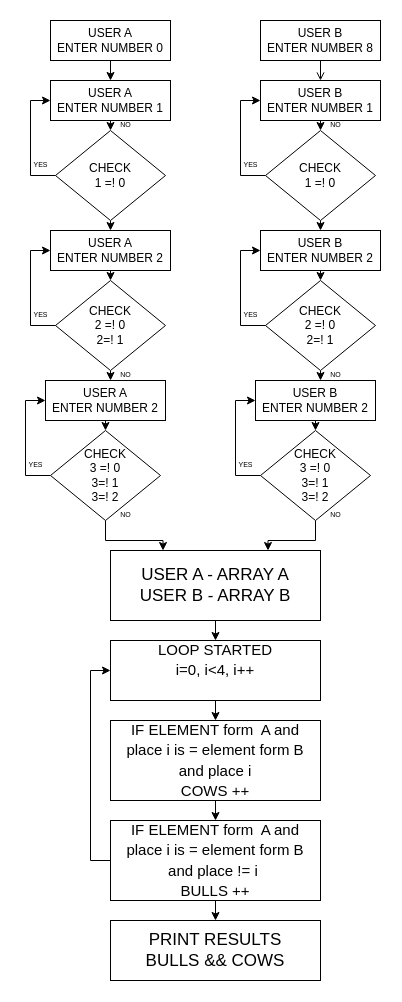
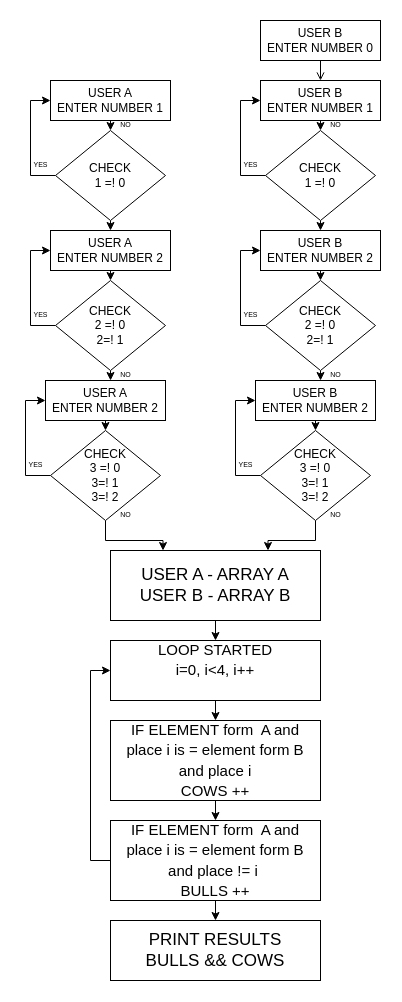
  <mxCell id="0" />
  <mxCell id="1" parent="0" />
- <mxCell id="2" style="edgeStyle=orthogonalEdgeStyle;rounded=0;orthogonalLoop=1;jettySize=auto;html=1;exitX=0.5;exitY=1;exitDx=0;exitDy=0;entryX=0.5;entryY=0;entryDx=0;entryDy=0;" edge="1" parent="1" source="3" target="5"><mxGeometry relative="1" as="geometry" /></mxCell>
- <mxCell id="3" value="USER A&lt;br&gt;ENTER NUMBER 0" style="rounded=0;whiteSpace=wrap;html=1;" vertex="1" parent="1"><mxGeometry x="50" y="20" width="120" height="40" as="geometry" /></mxCell>
  <mxCell id="4" style="edgeStyle=orthogonalEdgeStyle;rounded=0;orthogonalLoop=1;jettySize=auto;html=1;exitX=0.5;exitY=1;exitDx=0;exitDy=0;entryX=0.5;entryY=0;entryDx=0;entryDy=0;" edge="1" parent="1" source="5" target="8"><mxGeometry relative="1" as="geometry" /></mxCell>
  <mxCell id="5" value="USER A&lt;br&gt;ENTER NUMBER 1" style="rounded=0;whiteSpace=wrap;html=1;" vertex="1" parent="1"><mxGeometry x="50" y="80" width="120" height="40" as="geometry" /></mxCell>
  <mxCell id="6" style="edgeStyle=orthogonalEdgeStyle;rounded=0;orthogonalLoop=1;jettySize=auto;html=1;exitX=0;exitY=0.5;exitDx=0;exitDy=0;entryX=0;entryY=0.5;entryDx=0;entryDy=0;" edge="1" parent="1" source="8" target="5"><mxGeometry relative="1" as="geometry" /></mxCell>
  <mxCell id="7" style="edgeStyle=orthogonalEdgeStyle;rounded=0;orthogonalLoop=1;jettySize=auto;html=1;exitX=0.5;exitY=1;exitDx=0;exitDy=0;entryX=0.5;entryY=0;entryDx=0;entryDy=0;" edge="1" parent="1" source="8" target="10"><mxGeometry relative="1" as="geometry" /></mxCell>
  <mxCell id="8" value="CHECK&lt;br&gt;1 =! 0" style="rhombus;whiteSpace=wrap;html=1;" vertex="1" parent="1"><mxGeometry x="55" y="130" width="110" height="90" as="geometry" /></mxCell>
  <mxCell id="9" style="edgeStyle=orthogonalEdgeStyle;rounded=0;orthogonalLoop=1;jettySize=auto;html=1;exitX=0.5;exitY=1;exitDx=0;exitDy=0;entryX=0.5;entryY=0;entryDx=0;entryDy=0;" edge="1" parent="1" source="10" target="13"><mxGeometry relative="1" as="geometry" /></mxCell>
  <mxCell id="10" value="USER A&lt;br&gt;ENTER NUMBER 2" style="rounded=0;whiteSpace=wrap;html=1;" vertex="1" parent="1"><mxGeometry x="50" y="230" width="120" height="40" as="geometry" /></mxCell>
  <mxCell id="11" style="edgeStyle=orthogonalEdgeStyle;rounded=0;orthogonalLoop=1;jettySize=auto;html=1;exitX=0;exitY=0.5;exitDx=0;exitDy=0;entryX=0;entryY=0.5;entryDx=0;entryDy=0;" edge="1" parent="1" source="13" target="10"><mxGeometry relative="1" as="geometry" /></mxCell>
  <mxCell id="12" style="edgeStyle=orthogonalEdgeStyle;rounded=0;orthogonalLoop=1;jettySize=auto;html=1;exitX=0.5;exitY=1;exitDx=0;exitDy=0;entryX=0.542;entryY=0;entryDx=0;entryDy=0;entryPerimeter=0;" edge="1" parent="1" source="13" target="15"><mxGeometry relative="1" as="geometry" /></mxCell>
  <mxCell id="13" value="CHECK&lt;br&gt;2 =! 0&lt;br&gt;2=! 1" style="rhombus;whiteSpace=wrap;html=1;" vertex="1" parent="1"><mxGeometry x="55" y="280" width="110" height="90" as="geometry" /></mxCell>
  <mxCell id="14" style="edgeStyle=orthogonalEdgeStyle;rounded=0;orthogonalLoop=1;jettySize=auto;html=1;exitX=0.5;exitY=1;exitDx=0;exitDy=0;entryX=0.5;entryY=0;entryDx=0;entryDy=0;" edge="1" parent="1" source="15" target="18"><mxGeometry relative="1" as="geometry" /></mxCell>
  <mxCell id="15" value="USER A&lt;br&gt;ENTER NUMBER 2" style="rounded=0;whiteSpace=wrap;html=1;" vertex="1" parent="1"><mxGeometry x="45" y="380" width="120" height="40" as="geometry" /></mxCell>
  <mxCell id="16" style="edgeStyle=orthogonalEdgeStyle;rounded=0;orthogonalLoop=1;jettySize=auto;html=1;exitX=0;exitY=0.5;exitDx=0;exitDy=0;entryX=0;entryY=0.5;entryDx=0;entryDy=0;" edge="1" parent="1" source="18" target="15"><mxGeometry relative="1" as="geometry" /></mxCell>
  <mxCell id="17" style="edgeStyle=orthogonalEdgeStyle;rounded=0;orthogonalLoop=1;jettySize=auto;html=1;exitX=0.5;exitY=1;exitDx=0;exitDy=0;entryX=0.25;entryY=0;entryDx=0;entryDy=0;fontSize=17;" edge="1" parent="1" source="18" target="49"><mxGeometry relative="1" as="geometry" /></mxCell>
  <mxCell id="18" value="CHECK&lt;br&gt;3 =! 0&lt;br&gt;3=! 1&lt;br&gt;3=! 2" style="rhombus;whiteSpace=wrap;html=1;" vertex="1" parent="1"><mxGeometry x="50" y="430" width="110" height="90" as="geometry" /></mxCell>
  <mxCell id="19" value="YES" style="text;html=1;align=center;verticalAlign=middle;resizable=0;points=[];autosize=1;fontSize=7;" vertex="1" parent="1"><mxGeometry x="25" y="160" width="30" height="10" as="geometry" /></mxCell>
  <mxCell id="20" value="YES" style="text;html=1;align=center;verticalAlign=middle;resizable=0;points=[];autosize=1;fontSize=7;" vertex="1" parent="1"><mxGeometry x="25" y="310" width="30" height="10" as="geometry" /></mxCell>
  <mxCell id="21" value="YES" style="text;html=1;align=center;verticalAlign=middle;resizable=0;points=[];autosize=1;fontSize=7;" vertex="1" parent="1"><mxGeometry x="20" y="460" width="30" height="10" as="geometry" /></mxCell>
  <mxCell id="22" value="NO" style="text;html=1;align=center;verticalAlign=middle;resizable=0;points=[];autosize=1;fontSize=7;" vertex="1" parent="1"><mxGeometry x="110" y="120" width="30" height="10" as="geometry" /></mxCell>
  <mxCell id="23" value="NO" style="text;html=1;align=center;verticalAlign=middle;resizable=0;points=[];autosize=1;fontSize=7;" vertex="1" parent="1"><mxGeometry x="110" y="370" width="30" height="10" as="geometry" /></mxCell>
  <mxCell id="24" value="NO" style="text;html=1;align=center;verticalAlign=middle;resizable=0;points=[];autosize=1;fontSize=7;" vertex="1" parent="1"><mxGeometry x="110" y="510" width="30" height="10" as="geometry" /></mxCell>
  <mxCell id="25" style="edgeStyle=orthogonalEdgeStyle;rounded=0;orthogonalLoop=1;jettySize=auto;html=1;exitX=0.5;exitY=1;exitDx=0;exitDy=0;entryX=0.5;entryY=0;entryDx=0;entryDy=0;endArrow=open;" edge="1" parent="1" source="26" target="28"><mxGeometry relative="1" as="geometry" /></mxCell>
- <mxCell id="26" value="USER B&lt;br&gt;ENTER NUMBER 8" style="rounded=0;whiteSpace=wrap;html=1;" vertex="1" parent="1"><mxGeometry x="260" y="20" width="120" height="40" as="geometry" /></mxCell>
+ <mxCell id="26" value="USER B&lt;br&gt;ENTER NUMBER 0" style="rounded=0;whiteSpace=wrap;html=1;" vertex="1" parent="1"><mxGeometry x="260" y="20" width="120" height="40" as="geometry" /></mxCell>
  <mxCell id="27" style="edgeStyle=orthogonalEdgeStyle;rounded=0;orthogonalLoop=1;jettySize=auto;html=1;exitX=0.5;exitY=1;exitDx=0;exitDy=0;entryX=0.5;entryY=0;entryDx=0;entryDy=0;" edge="1" parent="1" source="28" target="31"><mxGeometry relative="1" as="geometry" /></mxCell>
  <mxCell id="28" value="USER B&lt;br&gt;ENTER NUMBER 1" style="rounded=0;whiteSpace=wrap;html=1;" vertex="1" parent="1"><mxGeometry x="260" y="80" width="120" height="40" as="geometry" /></mxCell>
  <mxCell id="29" style="edgeStyle=orthogonalEdgeStyle;rounded=0;orthogonalLoop=1;jettySize=auto;html=1;exitX=0;exitY=0.5;exitDx=0;exitDy=0;entryX=0;entryY=0.5;entryDx=0;entryDy=0;" edge="1" parent="1" source="31" target="28"><mxGeometry relative="1" as="geometry" /></mxCell>
  <mxCell id="30" style="edgeStyle=orthogonalEdgeStyle;rounded=0;orthogonalLoop=1;jettySize=auto;html=1;exitX=0.5;exitY=1;exitDx=0;exitDy=0;entryX=0.5;entryY=0;entryDx=0;entryDy=0;" edge="1" parent="1" source="31" target="33"><mxGeometry relative="1" as="geometry" /></mxCell>
  <mxCell id="31" value="CHECK&lt;br&gt;1 =! 0" style="rhombus;whiteSpace=wrap;html=1;" vertex="1" parent="1"><mxGeometry x="265" y="130" width="110" height="90" as="geometry" /></mxCell>
  <mxCell id="32" style="edgeStyle=orthogonalEdgeStyle;rounded=0;orthogonalLoop=1;jettySize=auto;html=1;exitX=0.5;exitY=1;exitDx=0;exitDy=0;entryX=0.5;entryY=0;entryDx=0;entryDy=0;" edge="1" parent="1" source="33" target="36"><mxGeometry relative="1" as="geometry" /></mxCell>
  <mxCell id="33" value="USER B&lt;br&gt;ENTER NUMBER 2" style="rounded=0;whiteSpace=wrap;html=1;" vertex="1" parent="1"><mxGeometry x="260" y="230" width="120" height="40" as="geometry" /></mxCell>
  <mxCell id="34" style="edgeStyle=orthogonalEdgeStyle;rounded=0;orthogonalLoop=1;jettySize=auto;html=1;exitX=0;exitY=0.5;exitDx=0;exitDy=0;entryX=0;entryY=0.5;entryDx=0;entryDy=0;" edge="1" parent="1" source="36" target="33"><mxGeometry relative="1" as="geometry" /></mxCell>
  <mxCell id="35" style="edgeStyle=orthogonalEdgeStyle;rounded=0;orthogonalLoop=1;jettySize=auto;html=1;exitX=0.5;exitY=1;exitDx=0;exitDy=0;entryX=0.542;entryY=0;entryDx=0;entryDy=0;entryPerimeter=0;" edge="1" parent="1" source="36" target="38"><mxGeometry relative="1" as="geometry" /></mxCell>
  <mxCell id="36" value="CHECK&lt;br&gt;2 =! 0&lt;br&gt;2=! 1" style="rhombus;whiteSpace=wrap;html=1;" vertex="1" parent="1"><mxGeometry x="265" y="280" width="110" height="90" as="geometry" /></mxCell>
  <mxCell id="37" style="edgeStyle=orthogonalEdgeStyle;rounded=0;orthogonalLoop=1;jettySize=auto;html=1;exitX=0.5;exitY=1;exitDx=0;exitDy=0;entryX=0.5;entryY=0;entryDx=0;entryDy=0;" edge="1" parent="1" source="38" target="41"><mxGeometry relative="1" as="geometry" /></mxCell>
  <mxCell id="38" value="USER B&lt;br&gt;ENTER NUMBER 2" style="rounded=0;whiteSpace=wrap;html=1;" vertex="1" parent="1"><mxGeometry x="255" y="380" width="120" height="40" as="geometry" /></mxCell>
  <mxCell id="39" style="edgeStyle=orthogonalEdgeStyle;rounded=0;orthogonalLoop=1;jettySize=auto;html=1;exitX=0;exitY=0.5;exitDx=0;exitDy=0;entryX=0;entryY=0.5;entryDx=0;entryDy=0;" edge="1" parent="1" source="41" target="38"><mxGeometry relative="1" as="geometry" /></mxCell>
  <mxCell id="40" style="edgeStyle=orthogonalEdgeStyle;rounded=0;orthogonalLoop=1;jettySize=auto;html=1;exitX=0.5;exitY=1;exitDx=0;exitDy=0;entryX=0.75;entryY=0;entryDx=0;entryDy=0;fontSize=17;" edge="1" parent="1" source="41" target="49"><mxGeometry relative="1" as="geometry" /></mxCell>
  <mxCell id="41" value="CHECK&lt;br&gt;3 =! 0&lt;br&gt;3=! 1&lt;br&gt;3=! 2" style="rhombus;whiteSpace=wrap;html=1;" vertex="1" parent="1"><mxGeometry x="260" y="430" width="110" height="90" as="geometry" /></mxCell>
  <mxCell id="42" value="YES" style="text;html=1;align=center;verticalAlign=middle;resizable=0;points=[];autosize=1;fontSize=7;" vertex="1" parent="1"><mxGeometry x="235" y="160" width="30" height="10" as="geometry" /></mxCell>
  <mxCell id="43" value="YES" style="text;html=1;align=center;verticalAlign=middle;resizable=0;points=[];autosize=1;fontSize=7;" vertex="1" parent="1"><mxGeometry x="235" y="310" width="30" height="10" as="geometry" /></mxCell>
  <mxCell id="44" value="YES" style="text;html=1;align=center;verticalAlign=middle;resizable=0;points=[];autosize=1;fontSize=7;" vertex="1" parent="1"><mxGeometry x="230" y="460" width="30" height="10" as="geometry" /></mxCell>
  <mxCell id="45" value="NO" style="text;html=1;align=center;verticalAlign=middle;resizable=0;points=[];autosize=1;fontSize=7;" vertex="1" parent="1"><mxGeometry x="320" y="120" width="30" height="10" as="geometry" /></mxCell>
  <mxCell id="46" value="NO" style="text;html=1;align=center;verticalAlign=middle;resizable=0;points=[];autosize=1;fontSize=7;" vertex="1" parent="1"><mxGeometry x="320" y="370" width="30" height="10" as="geometry" /></mxCell>
  <mxCell id="47" value="NO" style="text;html=1;align=center;verticalAlign=middle;resizable=0;points=[];autosize=1;fontSize=7;" vertex="1" parent="1"><mxGeometry x="320" y="510" width="30" height="10" as="geometry" /></mxCell>
  <mxCell id="48" style="edgeStyle=orthogonalEdgeStyle;rounded=0;orthogonalLoop=1;jettySize=auto;html=1;exitX=0.5;exitY=1;exitDx=0;exitDy=0;entryX=0.5;entryY=0;entryDx=0;entryDy=0;fontSize=17;" edge="1" parent="1" source="49" target="56"><mxGeometry relative="1" as="geometry" /></mxCell>
  <mxCell id="49" value="USER A - ARRAY A&lt;br&gt;USER B - ARRAY B" style="rounded=0;whiteSpace=wrap;html=1;fontSize=17;" vertex="1" parent="1"><mxGeometry x="110" y="550" width="210" height="70" as="geometry" /></mxCell>
  <mxCell id="50" style="edgeStyle=orthogonalEdgeStyle;rounded=0;orthogonalLoop=1;jettySize=auto;html=1;exitX=0.5;exitY=1;exitDx=0;exitDy=0;fontSize=17;" edge="1" parent="1" source="51"><mxGeometry relative="1" as="geometry"><mxPoint x="215" y="820" as="targetPoint" /></mxGeometry></mxCell>
  <mxCell id="51" value="&lt;font style=&quot;font-size: 15px&quot;&gt;IF ELEMENT form&amp;nbsp; A and place i is = element form B&lt;br&gt;and place i&lt;br&gt;COWS ++&lt;br&gt;&lt;/font&gt;" style="rounded=0;whiteSpace=wrap;html=1;fontSize=17;" vertex="1" parent="1"><mxGeometry x="110" y="720" width="210" height="80" as="geometry" /></mxCell>
  <mxCell id="52" style="edgeStyle=orthogonalEdgeStyle;rounded=0;orthogonalLoop=1;jettySize=auto;html=1;exitX=0;exitY=0.5;exitDx=0;exitDy=0;entryX=0;entryY=0.5;entryDx=0;entryDy=0;fontSize=17;" edge="1" parent="1" source="54" target="56"><mxGeometry relative="1" as="geometry" /></mxCell>
  <mxCell id="53" style="edgeStyle=orthogonalEdgeStyle;rounded=0;orthogonalLoop=1;jettySize=auto;html=1;exitX=0.5;exitY=1;exitDx=0;exitDy=0;entryX=0.5;entryY=0;entryDx=0;entryDy=0;fontSize=17;" edge="1" parent="1" source="54" target="57"><mxGeometry relative="1" as="geometry" /></mxCell>
  <mxCell id="54" value="&lt;font style=&quot;font-size: 15px&quot;&gt;IF ELEMENT form&amp;nbsp; A and place i is = element form B&lt;br&gt;and place != i&amp;nbsp;&lt;br&gt;BULLS ++&lt;br&gt;&lt;/font&gt;" style="rounded=0;whiteSpace=wrap;html=1;fontSize=17;" vertex="1" parent="1"><mxGeometry x="110" y="820" width="210" height="80" as="geometry" /></mxCell>
  <mxCell id="55" style="edgeStyle=orthogonalEdgeStyle;rounded=0;orthogonalLoop=1;jettySize=auto;html=1;exitX=0.5;exitY=1;exitDx=0;exitDy=0;fontSize=17;" edge="1" parent="1" source="56"><mxGeometry relative="1" as="geometry"><mxPoint x="215" y="720" as="targetPoint" /></mxGeometry></mxCell>
  <mxCell id="56" value="&lt;font style=&quot;font-size: 15px&quot;&gt;LOOP STARTED&lt;br&gt;i=0, i&amp;lt;4, i++&lt;br&gt;&lt;br&gt;&lt;/font&gt;" style="rounded=0;whiteSpace=wrap;html=1;fontSize=17;" vertex="1" parent="1"><mxGeometry x="110" y="640" width="210" height="60" as="geometry" /></mxCell>
  <mxCell id="57" value="PRINT RESULTS&lt;br&gt;BULLS &amp;amp;&amp;amp; COWS" style="rounded=0;whiteSpace=wrap;html=1;fontSize=17;" vertex="1" parent="1"><mxGeometry x="110" y="920" width="210" height="60" as="geometry" /></mxCell>
